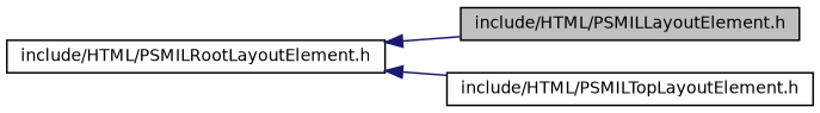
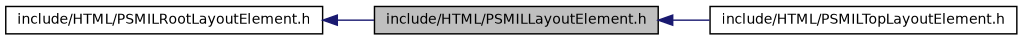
  digraph {
    rankdir=LR
    node [color=black fillcolor=white fontname=Helvetica fontsize=10 shape=record style=filled]
    edge [color=midnightblue dir=back fontname=Helvetica fontsize=10 labelfontname=Helvetica labelfontsize=10 style=solid]
    n1 [fillcolor=grey75 fontcolor=black height=0.2 label="include/HTML/PSMILLayoutElement.h" width=0.4]
    n2 [height=0.2 label="include/HTML/PSMILTopLayoutElement.h" width=0.4]
    n3 [height=0.2 label="include/HTML/PSMILRootLayoutElement.h" width=0.4]
-   n3 -> n2
+   n1 -> n2
    n3 -> n1
  }
